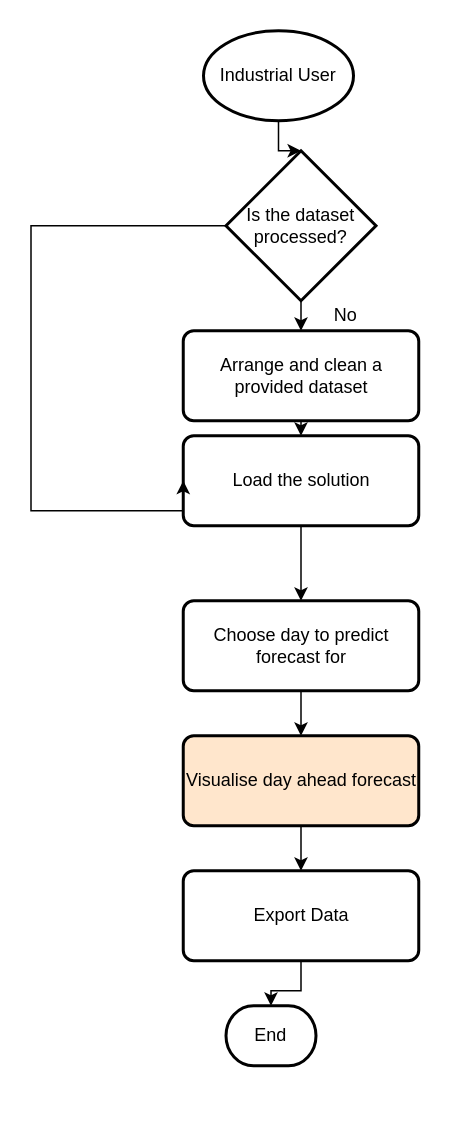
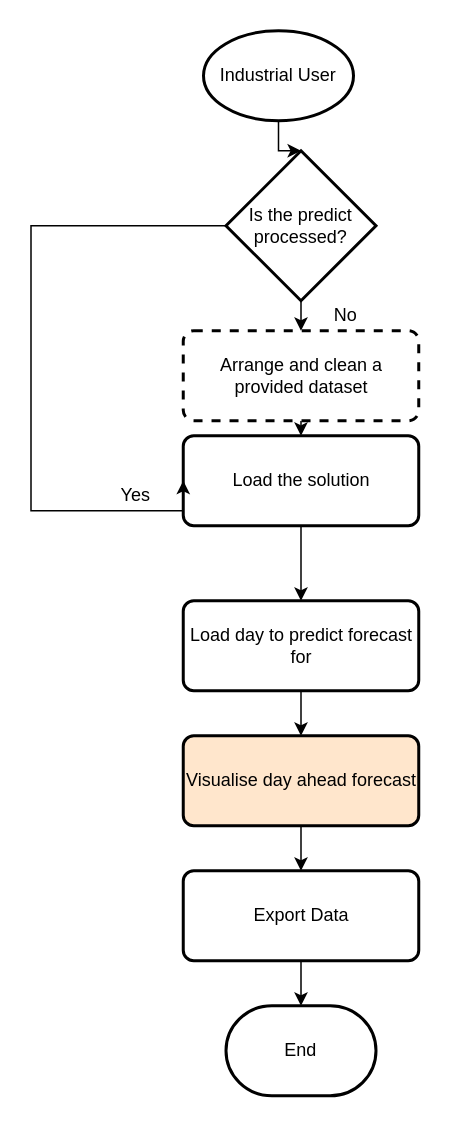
  <mxCell id="0" />
  <mxCell id="1" parent="0" />
  <mxCell id="2" style="edgeStyle=orthogonalEdgeStyle;rounded=0;orthogonalLoop=1;jettySize=auto;html=1;exitX=0.5;exitY=1;exitDx=0;exitDy=0;exitPerimeter=0;" parent="1" source="3" target="16" edge="1"><mxGeometry relative="1" as="geometry" /></mxCell>
  <mxCell id="3" value="Industrial User&lt;br&gt;" style="strokeWidth=2;html=1;shape=mxgraph.flowchart.start_1;whiteSpace=wrap;" parent="1" vertex="1"><mxGeometry x="135" y="20" width="100" height="60" as="geometry" /></mxCell>
  <mxCell id="4" style="edgeStyle=orthogonalEdgeStyle;rounded=0;orthogonalLoop=1;jettySize=auto;html=1;exitX=0.5;exitY=1;exitDx=0;exitDy=0;entryX=0.5;entryY=0;entryDx=0;entryDy=0;" parent="1" source="5" target="7" edge="1"><mxGeometry relative="1" as="geometry" /></mxCell>
  <mxCell id="5" value="Load the solution&lt;br&gt;" style="rounded=1;whiteSpace=wrap;html=1;absoluteArcSize=1;arcSize=14;strokeWidth=2;" parent="1" vertex="1"><mxGeometry x="121.5" y="290" width="157" height="60" as="geometry" /></mxCell>
  <mxCell id="6" style="edgeStyle=orthogonalEdgeStyle;rounded=0;orthogonalLoop=1;jettySize=auto;html=1;exitX=0.5;exitY=1;exitDx=0;exitDy=0;entryX=0.5;entryY=0;entryDx=0;entryDy=0;" parent="1" source="7" target="9" edge="1"><mxGeometry relative="1" as="geometry" /></mxCell>
- <mxCell id="7" value="Choose day to predict forecast for&lt;br&gt;" style="rounded=1;whiteSpace=wrap;html=1;absoluteArcSize=1;arcSize=14;strokeWidth=2;" parent="1" vertex="1"><mxGeometry x="121.5" y="400" width="157" height="60" as="geometry" /></mxCell>
+ <mxCell id="7" value="Load day to predict forecast for&lt;br&gt;" style="rounded=1;whiteSpace=wrap;html=1;absoluteArcSize=1;arcSize=14;strokeWidth=2;" parent="1" vertex="1"><mxGeometry x="121.5" y="400" width="157" height="60" as="geometry" /></mxCell>
  <mxCell id="8" style="edgeStyle=orthogonalEdgeStyle;rounded=0;orthogonalLoop=1;jettySize=auto;html=1;exitX=0.5;exitY=1;exitDx=0;exitDy=0;entryX=0.5;entryY=0;entryDx=0;entryDy=0;" parent="1" source="9" edge="1"><mxGeometry relative="1" as="geometry"><mxPoint x="200" y="580" as="targetPoint" /></mxGeometry></mxCell>
  <mxCell id="9" value="Visualise day ahead forecast&lt;br&gt;" style="rounded=1;whiteSpace=wrap;html=1;absoluteArcSize=1;arcSize=14;strokeWidth=2;fillColor=#ffe6cc;" parent="1" vertex="1"><mxGeometry x="121.5" y="490" width="157" height="60" as="geometry" /></mxCell>
  <mxCell id="10" style="edgeStyle=orthogonalEdgeStyle;rounded=0;orthogonalLoop=1;jettySize=auto;html=1;exitX=0.5;exitY=1;exitDx=0;exitDy=0;" edge="1" parent="1" source="11" target="19"><mxGeometry relative="1" as="geometry" /></mxCell>
  <mxCell id="11" value="Export Data&lt;br&gt;" style="rounded=1;whiteSpace=wrap;html=1;absoluteArcSize=1;arcSize=14;strokeWidth=2;" parent="1" vertex="1"><mxGeometry x="121.5" y="580" width="157" height="60" as="geometry" /></mxCell>
- <mxCell id="12" style="edgeStyle=orthogonalEdgeStyle;rounded=0;orthogonalLoop=1;jettySize=auto;html=1;exitX=0.5;exitY=1;exitDx=0;exitDy=0;entryX=0.5;entryY=0;entryDx=0;entryDy=0;" parent="1" source="13" target="5" edge="1"><mxGeometry relative="1" as="geometry" /></mxCell>
- <mxCell id="13" value="Arrange and clean a provided dataset&lt;br&gt;" style="rounded=1;whiteSpace=wrap;html=1;absoluteArcSize=1;arcSize=14;strokeWidth=2;" parent="1" vertex="1"><mxGeometry x="121.5" y="220" width="157" height="60" as="geometry" /></mxCell>
+ <mxCell id="12" style="edgeStyle=orthogonalEdgeStyle;rounded=0;orthogonalLoop=1;jettySize=auto;html=1;exitX=0.5;exitY=1;exitDx=0;exitDy=0;entryX=0.5;entryY=0;entryDx=0;entryDy=0;dashed=1;" parent="1" source="13" target="5" edge="1"><mxGeometry relative="1" as="geometry" /></mxCell>
+ <mxCell id="13" value="Arrange and clean a provided dataset&lt;br&gt;" style="rounded=1;whiteSpace=wrap;html=1;absoluteArcSize=1;arcSize=14;strokeWidth=2;dashed=1;" parent="1" vertex="1"><mxGeometry x="121.5" y="220" width="157" height="60" as="geometry" /></mxCell>
  <mxCell id="14" style="edgeStyle=orthogonalEdgeStyle;rounded=0;orthogonalLoop=1;jettySize=auto;html=1;exitX=0.5;exitY=1;exitDx=0;exitDy=0;exitPerimeter=0;entryX=0.5;entryY=0;entryDx=0;entryDy=0;" parent="1" source="16" target="13" edge="1"><mxGeometry relative="1" as="geometry" /></mxCell>
  <mxCell id="15" style="edgeStyle=orthogonalEdgeStyle;rounded=0;orthogonalLoop=1;jettySize=auto;html=1;exitX=0;exitY=0.5;exitDx=0;exitDy=0;exitPerimeter=0;entryX=0;entryY=0.5;entryDx=0;entryDy=0;" parent="1" source="16" target="5" edge="1"><mxGeometry relative="1" as="geometry"><Array as="points"><mxPoint x="20" y="150" /><mxPoint x="20" y="340" /></Array></mxGeometry></mxCell>
- <mxCell id="16" value="Is the dataset processed?&lt;br&gt;" style="strokeWidth=2;html=1;shape=mxgraph.flowchart.decision;whiteSpace=wrap;" parent="1" vertex="1"><mxGeometry x="150" y="100" width="100" height="100" as="geometry" /></mxCell>
+ <mxCell id="16" value="Is the predict processed?&lt;br&gt;" style="strokeWidth=2;html=1;shape=mxgraph.flowchart.decision;whiteSpace=wrap;" parent="1" vertex="1"><mxGeometry x="150" y="100" width="100" height="100" as="geometry" /></mxCell>
  <mxCell id="17" value="No&lt;br&gt;" style="text;html=1;strokeColor=none;fillColor=none;align=center;verticalAlign=middle;whiteSpace=wrap;rounded=0;" parent="1" vertex="1"><mxGeometry x="210" y="200" width="40" height="20" as="geometry" /></mxCell>
- <mxCell id="19" value="End" style="strokeWidth=2;html=1;shape=mxgraph.flowchart.terminator;whiteSpace=wrap;" vertex="1" parent="1"><mxGeometry x="150" y="670" width="60" height="40" as="geometry" /></mxCell>
+ <mxCell id="18" value="Yes&lt;br&gt;" style="text;html=1;strokeColor=none;fillColor=none;align=center;verticalAlign=middle;whiteSpace=wrap;rounded=0;" parent="1" vertex="1"><mxGeometry x="70" y="320" width="40" height="20" as="geometry" /></mxCell>
+ <mxCell id="19" value="End" style="strokeWidth=2;html=1;shape=mxgraph.flowchart.terminator;whiteSpace=wrap;" vertex="1" parent="1"><mxGeometry x="150" y="670" width="100" height="60" as="geometry" /></mxCell>
